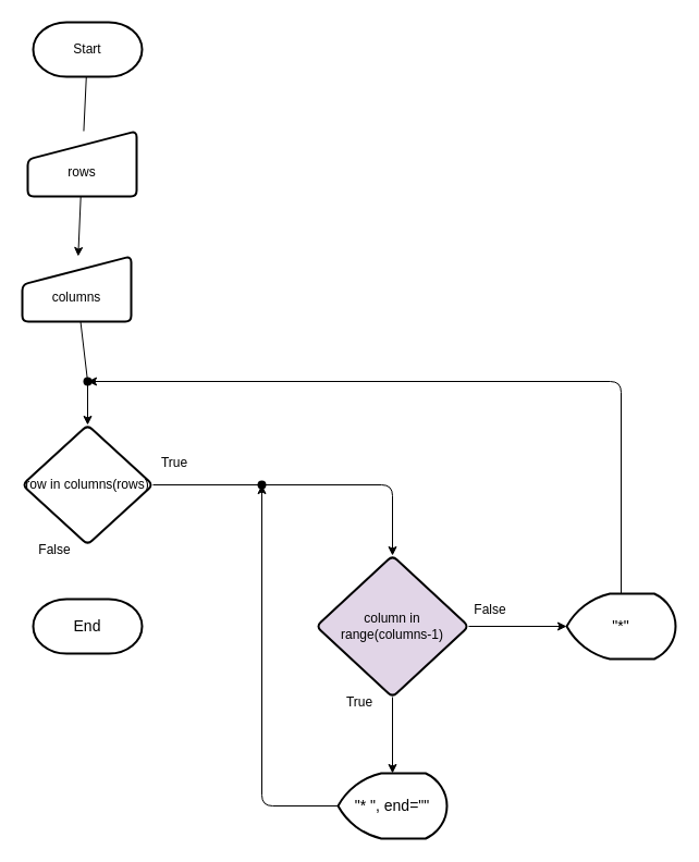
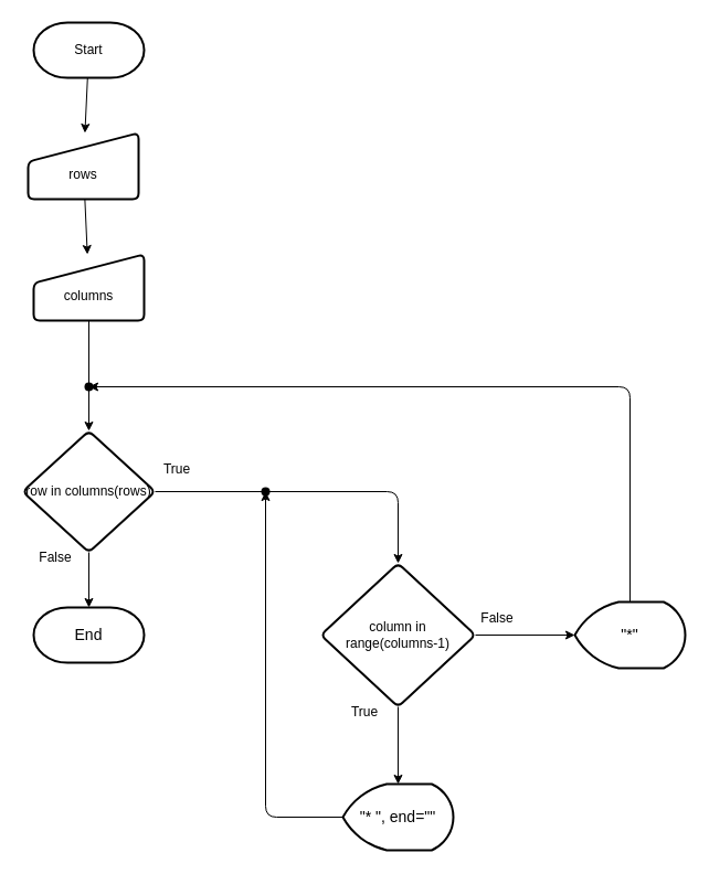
  <mxCell id="0" />
  <mxCell id="1" parent="0" />
- <mxCell id="2" value="" style="edgeStyle=none;html=1;endArrow=none;" edge="1" parent="1" source="3" target="5"><mxGeometry relative="1" as="geometry" /></mxCell>
+ <mxCell id="2" value="" style="edgeStyle=none;html=1;" edge="1" parent="1" source="3" target="5"><mxGeometry relative="1" as="geometry" /></mxCell>
  <mxCell id="3" value="Start" style="strokeWidth=2;html=1;shape=mxgraph.flowchart.terminator;whiteSpace=wrap;" vertex="1" parent="1"><mxGeometry x="30" y="20" width="100" height="50" as="geometry" /></mxCell>
  <mxCell id="4" value="" style="edgeStyle=none;html=1;" edge="1" parent="1" source="5" target="7"><mxGeometry relative="1" as="geometry" /></mxCell>
  <mxCell id="5" value="&lt;br&gt;rows" style="html=1;strokeWidth=2;shape=manualInput;whiteSpace=wrap;rounded=1;size=26;arcSize=11;" vertex="1" parent="1"><mxGeometry x="25" y="120" width="100" height="60" as="geometry" /></mxCell>
  <mxCell id="6" value="" style="edgeStyle=none;html=1;startArrow=none;" edge="1" parent="1" source="23" target="10"><mxGeometry relative="1" as="geometry" /></mxCell>
- <mxCell id="7" value="&lt;br&gt;columns" style="html=1;strokeWidth=2;shape=manualInput;whiteSpace=wrap;rounded=1;size=26;arcSize=11;" vertex="1" parent="1"><mxGeometry x="20" y="235" width="100" height="60" as="geometry" /></mxCell>
+ <mxCell id="7" value="&lt;br&gt;columns" style="html=1;strokeWidth=2;shape=manualInput;whiteSpace=wrap;rounded=1;size=26;arcSize=11;" vertex="1" parent="1"><mxGeometry x="30" y="230" width="100" height="60" as="geometry" /></mxCell>
  <mxCell id="8" value="" style="edgeStyle=none;html=1;startArrow=none;" edge="1" parent="1" source="17" target="13"><mxGeometry relative="1" as="geometry"><Array as="points"><mxPoint x="360" y="445" /></Array></mxGeometry></mxCell>
+ <mxCell id="9" value="" style="edgeStyle=none;html=1;fontSize=14;" edge="1" parent="1" source="10" target="25"><mxGeometry relative="1" as="geometry" /></mxCell>
  <mxCell id="10" value="row in columns(rows)" style="rhombus;whiteSpace=wrap;html=1;strokeWidth=2;rounded=1;arcSize=11;" vertex="1" parent="1"><mxGeometry x="20" y="390" width="120" height="110" as="geometry" /></mxCell>
  <mxCell id="11" value="" style="edgeStyle=none;html=1;" edge="1" parent="1" source="13" target="16"><mxGeometry relative="1" as="geometry" /></mxCell>
  <mxCell id="12" value="" style="edgeStyle=none;html=1;fontSize=14;" edge="1" parent="1" source="13" target="20"><mxGeometry relative="1" as="geometry" /></mxCell>
- <mxCell id="13" value="column in range(columns-1)" style="rhombus;whiteSpace=wrap;html=1;strokeWidth=2;rounded=1;arcSize=11;fillColor=#e1d5e7;" vertex="1" parent="1"><mxGeometry x="290" y="510" width="140" height="130" as="geometry" /></mxCell>
+ <mxCell id="13" value="column in range(columns-1)" style="rhombus;whiteSpace=wrap;html=1;strokeWidth=2;rounded=1;arcSize=11;" vertex="1" parent="1"><mxGeometry x="290" y="510" width="140" height="130" as="geometry" /></mxCell>
  <mxCell id="14" value="True" style="text;html=1;strokeColor=none;fillColor=none;align=center;verticalAlign=middle;whiteSpace=wrap;rounded=0;" vertex="1" parent="1"><mxGeometry x="130" y="410" width="60" height="30" as="geometry" /></mxCell>
  <mxCell id="15" value="" style="edgeStyle=none;html=1;fontSize=14;" edge="1" parent="1" source="16" target="17"><mxGeometry relative="1" as="geometry"><Array as="points"><mxPoint x="240" y="740" /></Array></mxGeometry></mxCell>
  <mxCell id="16" value="&lt;font style=&quot;font-size: 14px&quot;&gt;&quot;* &quot;, end=&quot;&quot;&lt;/font&gt;" style="strokeWidth=2;html=1;shape=mxgraph.flowchart.display;whiteSpace=wrap;" vertex="1" parent="1"><mxGeometry x="310" y="710" width="100" height="60" as="geometry" /></mxCell>
  <mxCell id="17" value="" style="shape=waypoint;sketch=0;size=6;pointerEvents=1;points=[];fillColor=default;resizable=0;rotatable=0;perimeter=centerPerimeter;snapToPoint=1;strokeWidth=2;" vertex="1" parent="1"><mxGeometry x="220" y="425" width="40" height="40" as="geometry" /></mxCell>
  <mxCell id="18" value="" style="edgeStyle=none;html=1;endArrow=none;" edge="1" parent="1" source="10" target="17"><mxGeometry relative="1" as="geometry"><mxPoint x="140" y="445" as="sourcePoint" /><mxPoint x="360" y="510" as="targetPoint" /><Array as="points" /></mxGeometry></mxCell>
  <mxCell id="19" value="" style="edgeStyle=none;html=1;fontSize=14;" edge="1" parent="1" source="20" target="23"><mxGeometry relative="1" as="geometry"><Array as="points"><mxPoint x="570" y="350" /></Array></mxGeometry></mxCell>
  <mxCell id="20" value="&quot;*&quot;" style="strokeWidth=2;html=1;shape=mxgraph.flowchart.display;whiteSpace=wrap;fontSize=14;" vertex="1" parent="1"><mxGeometry x="520" y="545" width="100" height="60" as="geometry" /></mxCell>
  <mxCell id="21" value="True" style="text;html=1;strokeColor=none;fillColor=none;align=center;verticalAlign=middle;whiteSpace=wrap;rounded=0;" vertex="1" parent="1"><mxGeometry x="300" y="630" width="60" height="30" as="geometry" /></mxCell>
  <mxCell id="22" value="False" style="text;html=1;strokeColor=none;fillColor=none;align=center;verticalAlign=middle;whiteSpace=wrap;rounded=0;" vertex="1" parent="1"><mxGeometry x="420" y="545" width="60" height="30" as="geometry" /></mxCell>
  <mxCell id="23" value="" style="shape=waypoint;sketch=0;size=6;pointerEvents=1;points=[];fillColor=default;resizable=0;rotatable=0;perimeter=centerPerimeter;snapToPoint=1;fontSize=14;strokeWidth=2;" vertex="1" parent="1"><mxGeometry x="60" y="330" width="40" height="40" as="geometry" /></mxCell>
  <mxCell id="24" value="" style="edgeStyle=none;html=1;endArrow=none;" edge="1" parent="1" source="7" target="23"><mxGeometry relative="1" as="geometry"><mxPoint x="80" y="290" as="sourcePoint" /><mxPoint x="80" y="390" as="targetPoint" /></mxGeometry></mxCell>
  <mxCell id="25" value="End" style="strokeWidth=2;html=1;shape=mxgraph.flowchart.terminator;whiteSpace=wrap;fontSize=14;" vertex="1" parent="1"><mxGeometry x="30" y="550" width="100" height="50" as="geometry" /></mxCell>
  <mxCell id="26" value="False" style="text;html=1;strokeColor=none;fillColor=none;align=center;verticalAlign=middle;whiteSpace=wrap;rounded=0;" vertex="1" parent="1"><mxGeometry x="20" y="490" width="60" height="30" as="geometry" /></mxCell>
